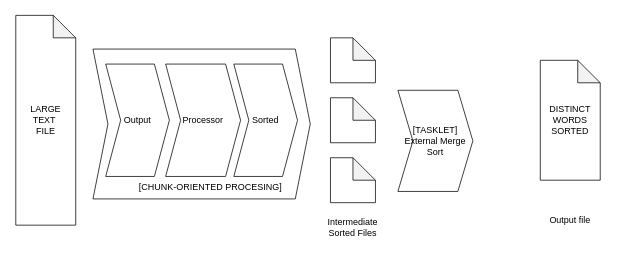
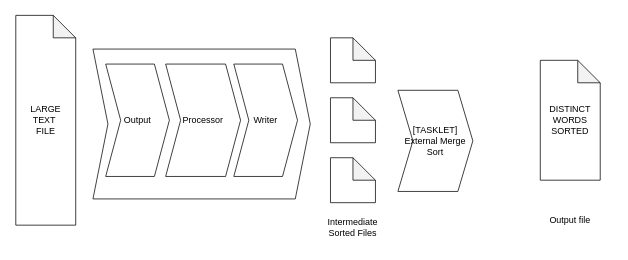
  <mxCell id="0" />
  <mxCell id="1" parent="0" />
  <mxCell id="2" value="LARGE&lt;br&gt;TEXT&amp;nbsp;&lt;br&gt;FILE&lt;br&gt;" style="shape=note;whiteSpace=wrap;html=1;backgroundOutline=1;darkOpacity=0.05;" vertex="1" parent="1"><mxGeometry x="20" y="20" width="80" height="280" as="geometry" /></mxCell>
  <mxCell id="3" value="DISTINCT WORDS&lt;br&gt;SORTED&lt;br&gt;" style="shape=note;whiteSpace=wrap;html=1;backgroundOutline=1;darkOpacity=0.05;" vertex="1" parent="1"><mxGeometry x="720" y="80" width="80" height="160" as="geometry" /></mxCell>
  <mxCell id="4" value="" style="shape=note;whiteSpace=wrap;html=1;backgroundOutline=1;darkOpacity=0.05;" vertex="1" parent="1"><mxGeometry x="440" y="50" width="60" height="60" as="geometry" /></mxCell>
  <mxCell id="5" value="" style="shape=note;whiteSpace=wrap;html=1;backgroundOutline=1;darkOpacity=0.05;" vertex="1" parent="1"><mxGeometry x="440" y="130" width="60" height="60" as="geometry" /></mxCell>
  <mxCell id="6" value="" style="shape=note;whiteSpace=wrap;html=1;backgroundOutline=1;darkOpacity=0.05;" vertex="1" parent="1"><mxGeometry x="440" y="210" width="60" height="60" as="geometry" /></mxCell>
  <mxCell id="7" value="" style="shape=step;perimeter=stepPerimeter;whiteSpace=wrap;html=1;fixedSize=1;" vertex="1" parent="1"><mxGeometry x="123" y="65" width="290" height="200" as="geometry" /></mxCell>
  <mxCell id="8" value="[TASKLET]&lt;br&gt;External Merge Sort&lt;br&gt;" style="shape=step;perimeter=stepPerimeter;whiteSpace=wrap;html=1;fixedSize=1;" vertex="1" parent="1"><mxGeometry x="530" y="120" width="100" height="135" as="geometry" /></mxCell>
  <mxCell id="9" value="Output" style="shape=step;perimeter=stepPerimeter;whiteSpace=wrap;html=1;fixedSize=1;" vertex="1" parent="1"><mxGeometry x="140" y="85" width="85" height="150" as="geometry" /></mxCell>
  <mxCell id="10" value="Processor" style="shape=step;perimeter=stepPerimeter;whiteSpace=wrap;html=1;fixedSize=1;" vertex="1" parent="1"><mxGeometry x="220" y="85" width="100" height="150" as="geometry" /></mxCell>
- <mxCell id="11" value="Sorted" style="shape=step;perimeter=stepPerimeter;whiteSpace=wrap;html=1;fixedSize=1;" vertex="1" parent="1"><mxGeometry x="311" y="85" width="85" height="150" as="geometry" /></mxCell>
- <mxCell id="12" value="[CHUNK-ORIENTED PROCESING]" style="text;html=1;strokeColor=none;fillColor=none;align=center;verticalAlign=middle;whiteSpace=wrap;rounded=0;" vertex="1" parent="1"><mxGeometry x="170" y="240" width="220" height="20" as="geometry" /></mxCell>
+ <mxCell id="11" value="Writer" style="shape=step;perimeter=stepPerimeter;whiteSpace=wrap;html=1;fixedSize=1;" vertex="1" parent="1"><mxGeometry x="311" y="85" width="85" height="150" as="geometry" /></mxCell>
  <mxCell id="13" value="Intermediate&lt;br&gt;Sorted Files&lt;br&gt;" style="text;html=1;strokeColor=none;fillColor=none;align=center;verticalAlign=middle;whiteSpace=wrap;rounded=0;" vertex="1" parent="1"><mxGeometry x="440" y="280" width="60" height="45" as="geometry" /></mxCell>
  <mxCell id="14" value="Output file" style="text;html=1;strokeColor=none;fillColor=none;align=center;verticalAlign=middle;whiteSpace=wrap;rounded=0;" vertex="1" parent="1"><mxGeometry x="705" y="283" width="110" height="20" as="geometry" /></mxCell>
